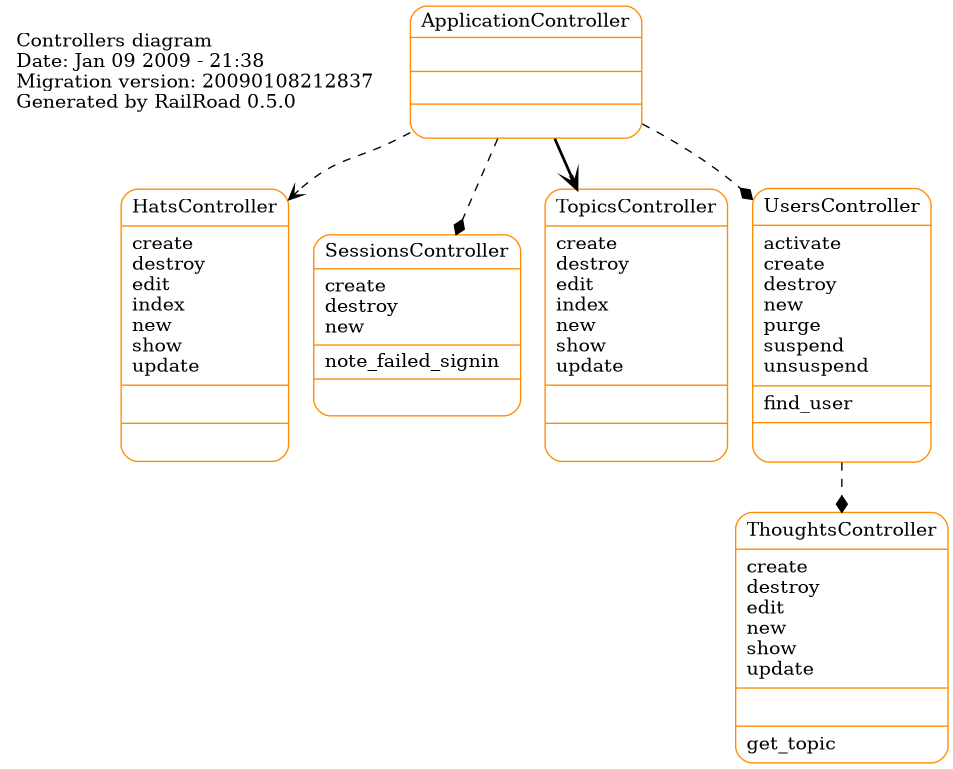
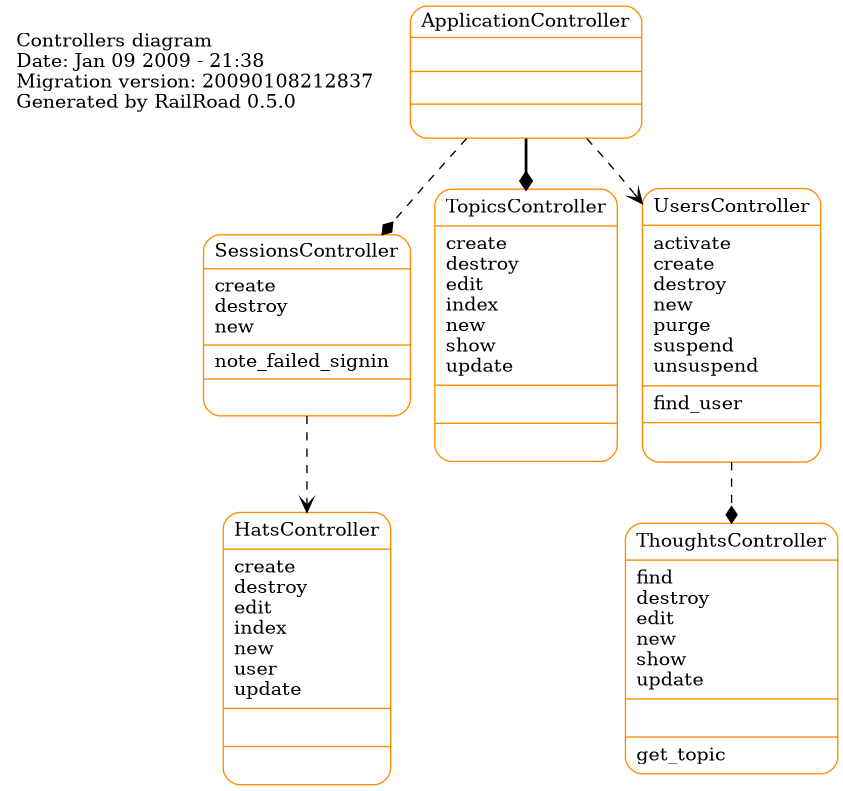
  digraph {
    splines=true
    node [color=darkorange shape=Mrecord]
    edge [arrowhead=diamond arrowtail=onormal style=dashed]
    n1 [color=deeppink fontsize=14 height=1.06 label="Controllers diagram\lDate: Jan 09 2009 - 21:38\lMigration version: 20090108212837\lGenerated by RailRoad 0.5.0\l" shape=plaintext width=2.97]
-   n2 [height=2.78 label="{HatsController|create\ldestroy\ledit\lindex\lnew\lshow\lupdate\l|\l|\l}" width=1.36]
+   n2 [height=2.78 label="{HatsController|create\ldestroy\ledit\lindex\lnew\luser\lupdate\l|\l|\l}" width=1.36]
    n3 [height=1.85 label="{SessionsController|create\ldestroy\lnew\l|note_failed_signin\l|\l}" width=1.69]
-   n4 [height=2.56 label="{ThoughtsController|create\ldestroy\ledit\lnew\lshow\lupdate\l|\l|get_topic\l}" width=1.75]
+   n4 [height=2.56 label="{ThoughtsController|find\ldestroy\ledit\lnew\lshow\lupdate\l|\l|get_topic\l}" width=1.75]
    n5 [height=2.78 label="{TopicsController|create\ldestroy\ledit\lindex\lnew\lshow\lupdate\l|\l|\l}" width=1.53]
    n6 [height=2.79 label="{UsersController|activate\lcreate\ldestroy\lnew\lpurge\lsuspend\lunsuspend\l|find_user\l|\l}" width=1.44]
    n7 [height=1.35 label="{ApplicationController|\l|\l|\l}" width=1.89]
    n6 -> n4
-   n7 -> n2 [arrowhead=vee]
+   n3 -> n2 [arrowhead=vee]
    n7 -> n3
-   n7 -> n5 [arrowhead=vee style=bold]
-   n7 -> n6
+   n7 -> n5 [style=bold]
+   n7 -> n6 [arrowhead=vee]
  }
